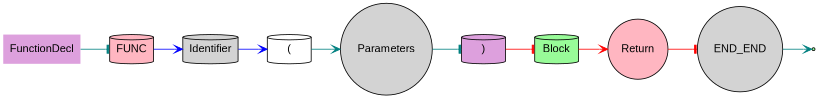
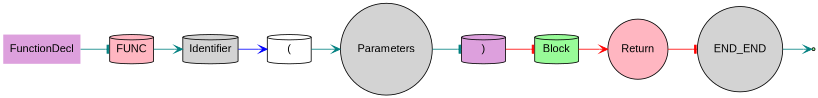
  digraph {
    rankdir=LR
    node [fillcolor=lightgrey fontname=Arial shape=cylinder style=filled]
    edge [arrowhead=vee color=teal]
    n1 [fillcolor=plum label=FunctionDecl shape=plaintext]
    n2 [fillcolor=lightpink label=FUNC]
    n3 [label=Identifier]
    end [fillcolor=palegreen shape=point]
    n5 [fillcolor=white label="("]
    n6 [label=Parameters shape=circle]
    n7 [fillcolor=plum label=")"]
    n8 [fillcolor=palegreen label=Block]
    n9 [fillcolor=lightpink label=Return shape=circle]
    n10 [label=END_END shape=circle]
    n1 -> n2 [arrowhead=tee]
-   n2 -> n3 [color=blue]
+   n2 -> n3
    n3 -> n5 [color=blue]
    n5 -> n6
    n6 -> n7 [arrowhead=tee]
    n7 -> n8 [arrowhead=tee color=red]
    n8 -> n9 [color=red]
    n9 -> n10 [arrowhead=tee color=red]
    n10 -> end
  }
